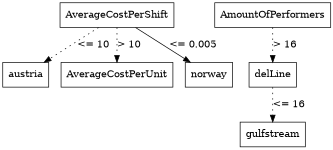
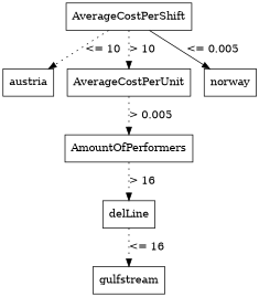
  digraph {
    node [shape=box]
    edge [style=dotted]
    AverageCostPerShift
    austria
    AverageCostPerUnit
    norway
    AmountOfPerformers
    delLine
    gulfstream
    AverageCostPerShift -> austria [label="<= 10"]
    AverageCostPerShift -> AverageCostPerUnit [label="> 10"]
    AverageCostPerShift -> norway [label="<= 0.005" style=solid]
+   AverageCostPerUnit -> AmountOfPerformers [label="> 0.005"]
    AmountOfPerformers -> delLine [label="> 16"]
    delLine -> gulfstream [label="<= 16"]
  }
